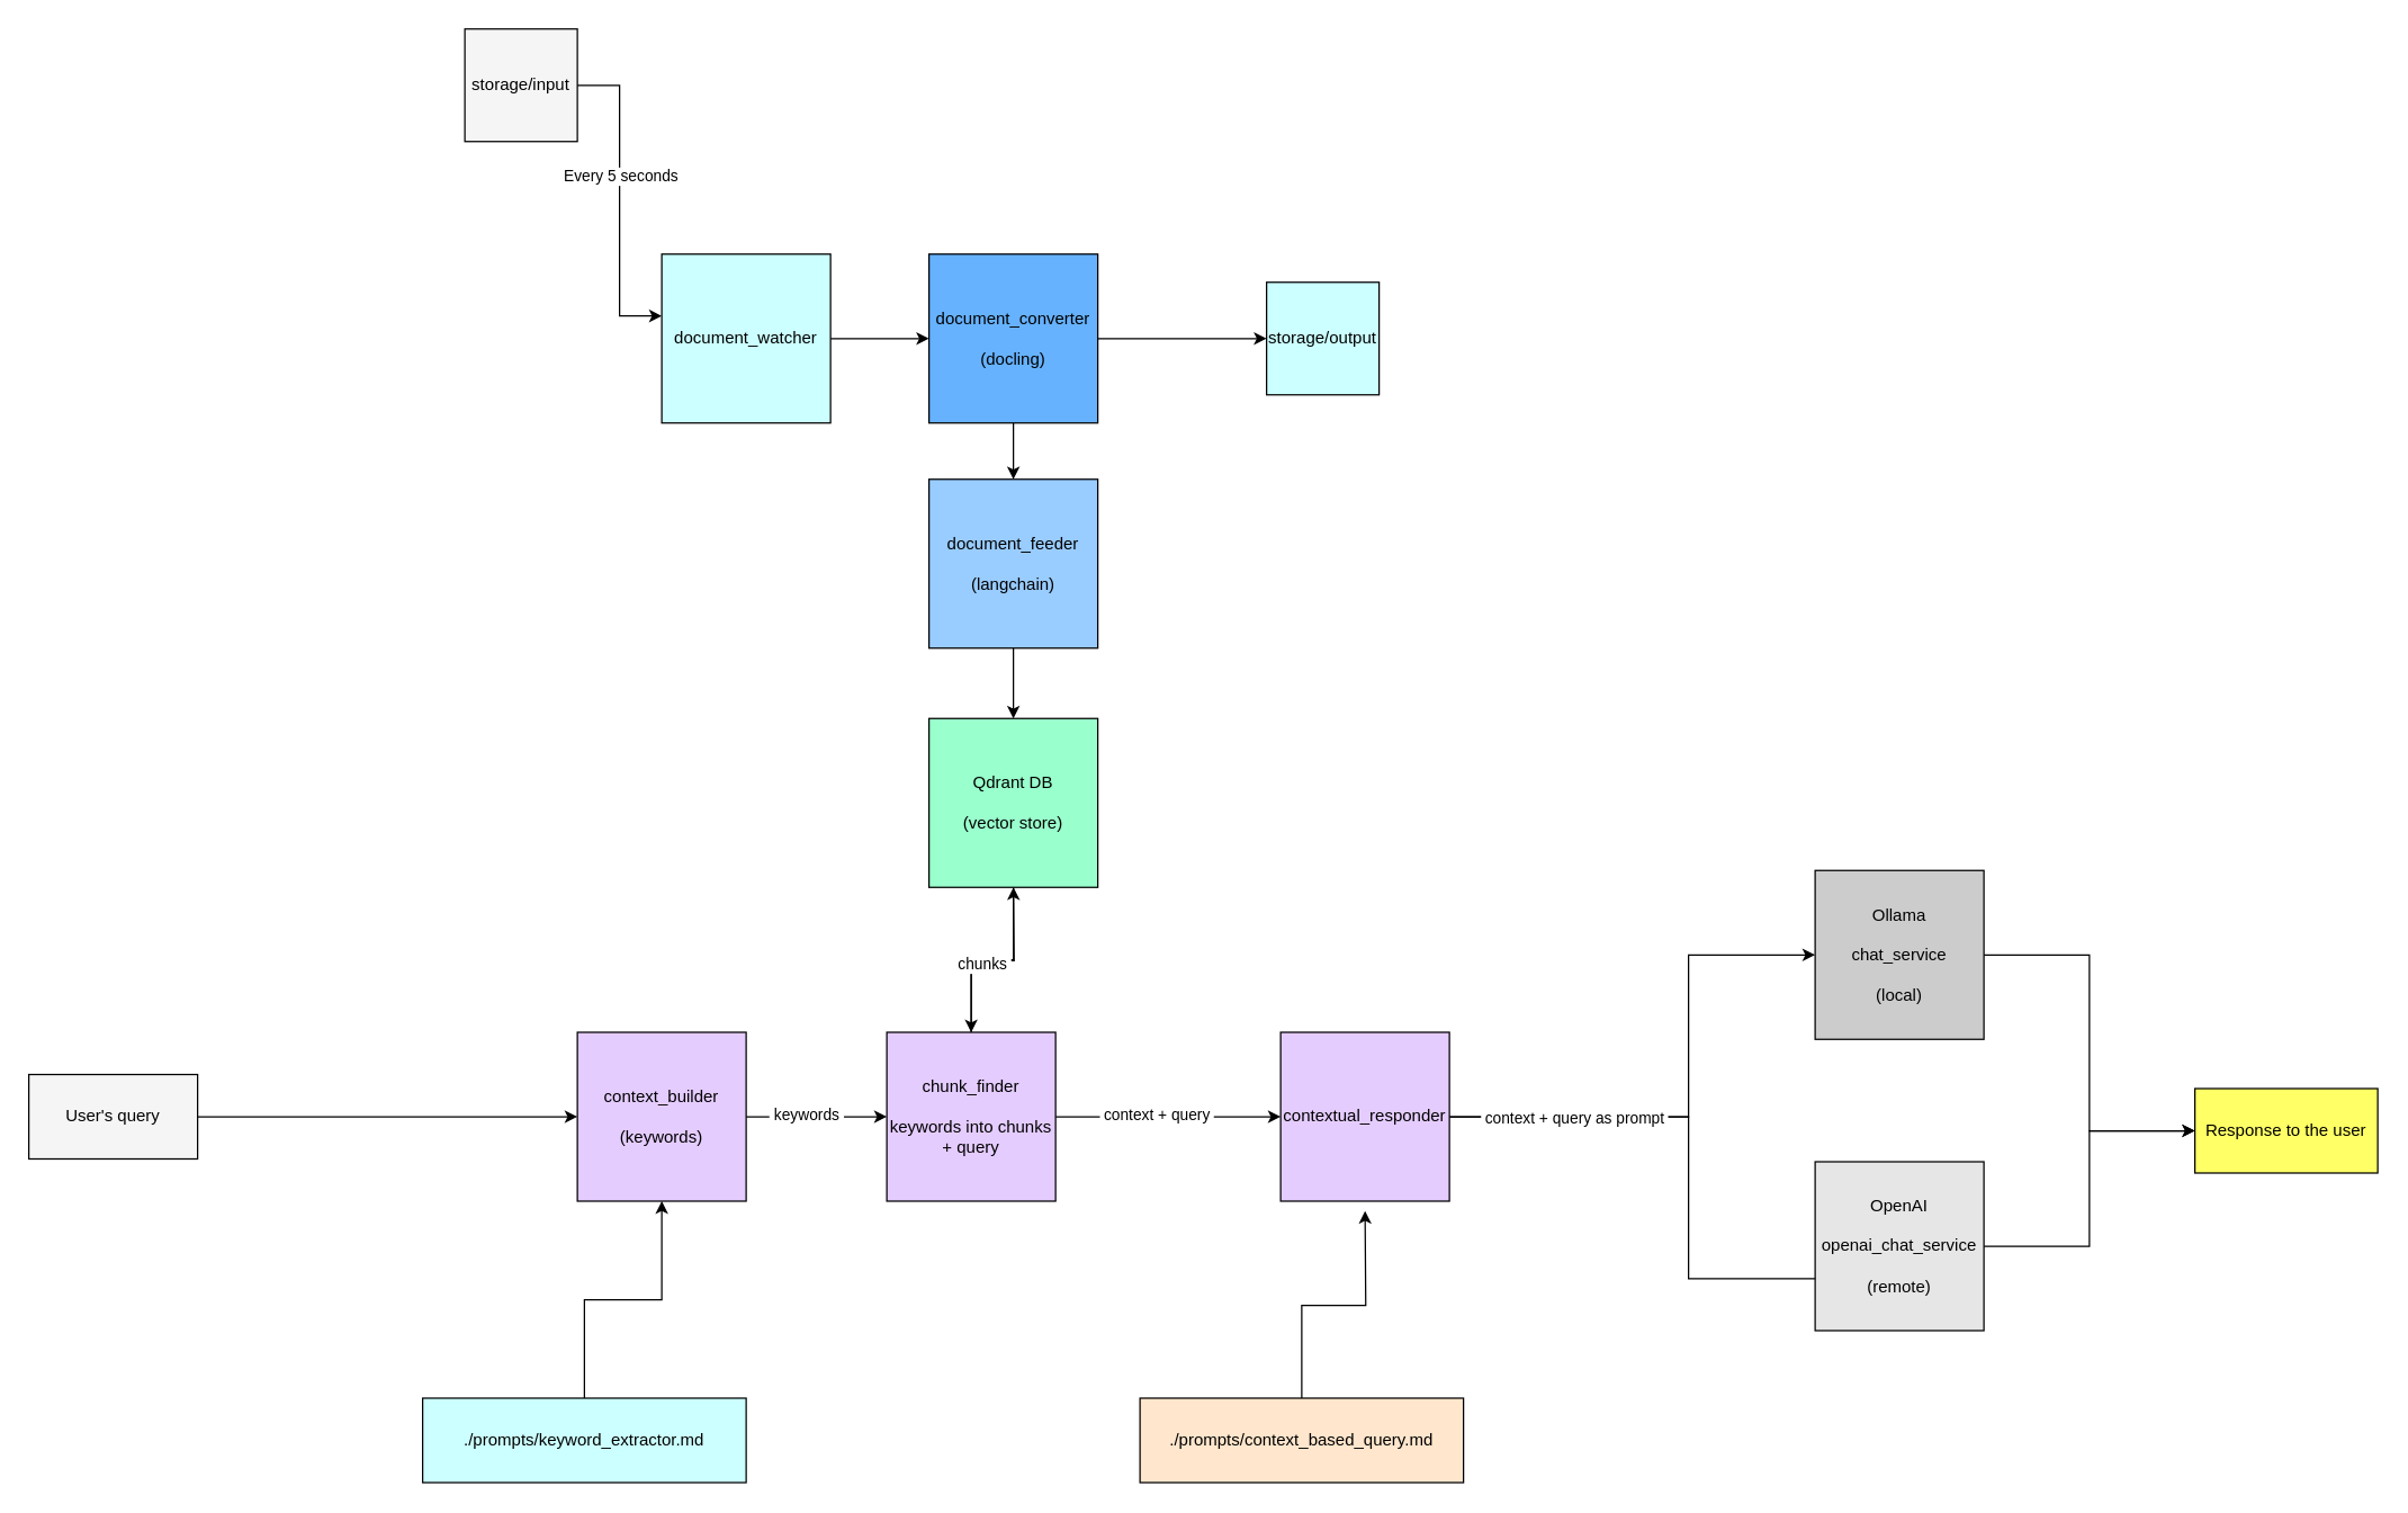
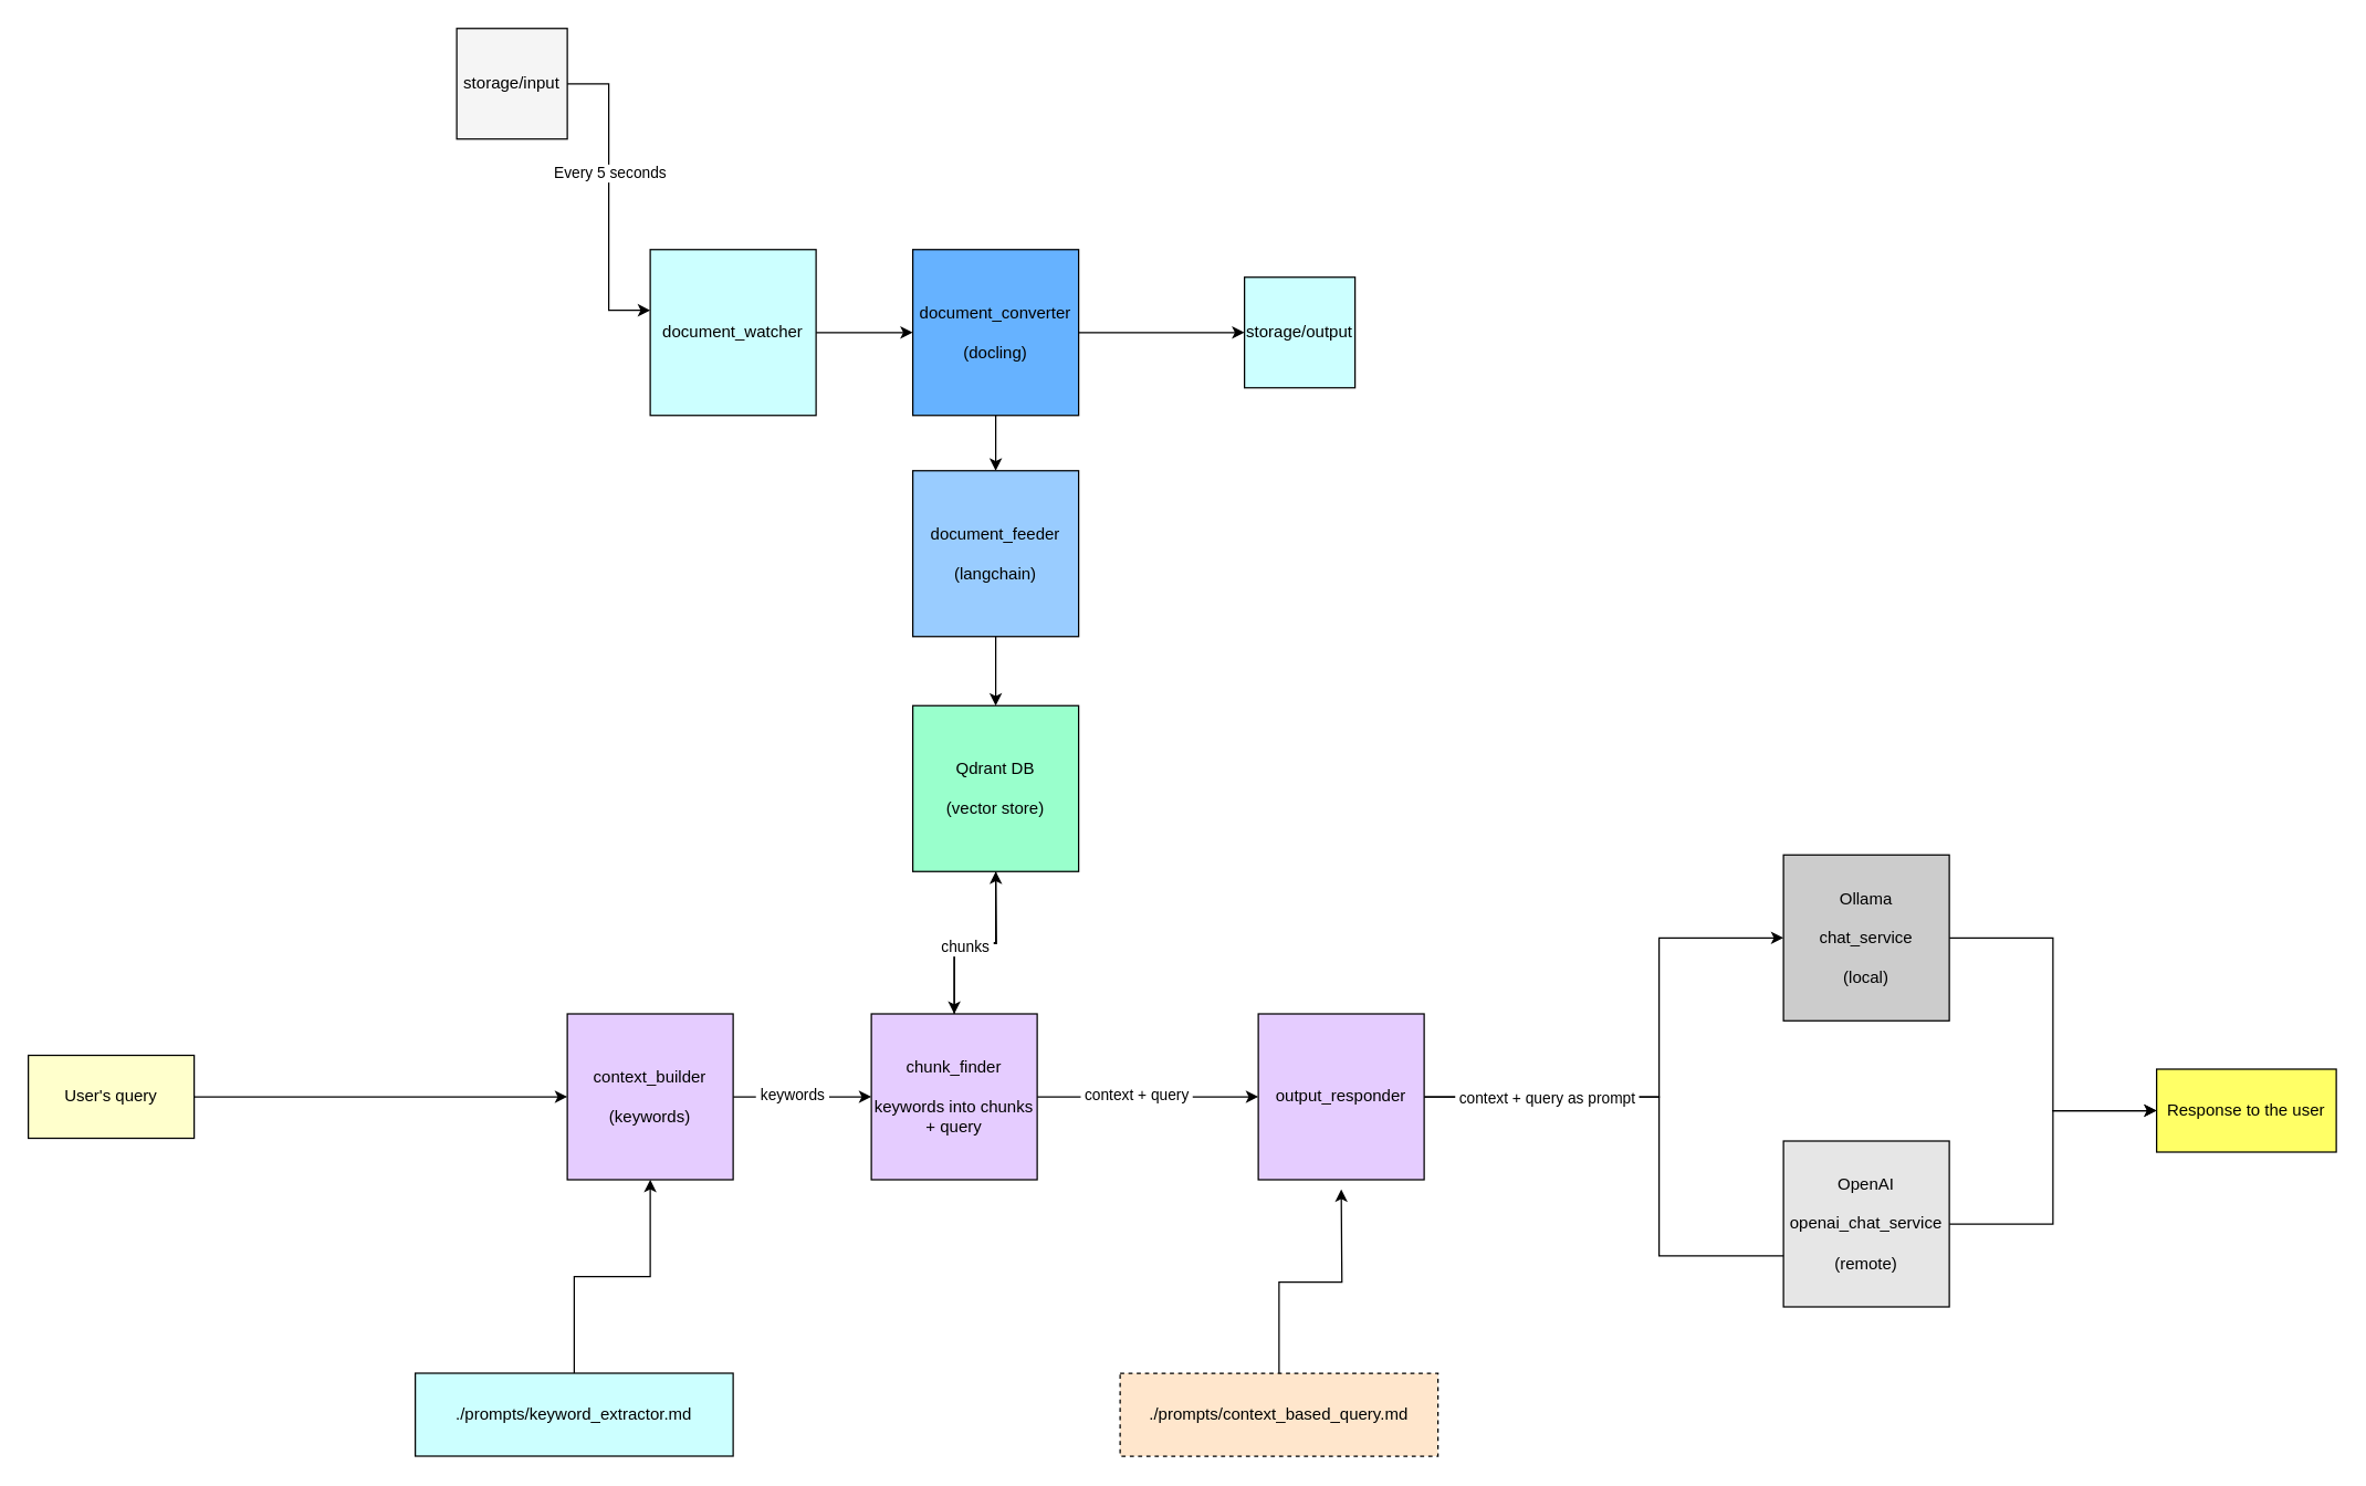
  <mxCell id="0" />
  <mxCell id="1" parent="0" />
  <mxCell id="2" style="edgeStyle=orthogonalEdgeStyle;rounded=0;orthogonalLoop=1;jettySize=auto;html=1;entryX=0.5;entryY=0;entryDx=0;entryDy=0;" edge="1" parent="1" source="3" target="11"><mxGeometry relative="1" as="geometry" /></mxCell>
  <mxCell id="3" value="document_feeder&lt;div&gt;&lt;br&gt;&lt;/div&gt;&lt;div&gt;(langchain)&lt;/div&gt;" style="whiteSpace=wrap;html=1;aspect=fixed;fillColor=#99CCFF;" vertex="1" parent="1"><mxGeometry x="660" y="340" width="120" height="120" as="geometry" /></mxCell>
  <mxCell id="4" style="edgeStyle=orthogonalEdgeStyle;rounded=0;orthogonalLoop=1;jettySize=auto;html=1;fillColor=#CCFFFF;" edge="1" parent="1" source="5" target="14"><mxGeometry relative="1" as="geometry" /></mxCell>
  <mxCell id="5" value="document_watcher" style="whiteSpace=wrap;html=1;aspect=fixed;fillColor=#CCFFFF;" vertex="1" parent="1"><mxGeometry x="470" y="180" width="120" height="120" as="geometry" /></mxCell>
  <mxCell id="6" value="storage/output" style="whiteSpace=wrap;html=1;aspect=fixed;fillColor=#CCFFFF;" vertex="1" parent="1"><mxGeometry x="900" y="200" width="80" height="80" as="geometry" /></mxCell>
  <mxCell id="7" value="storage/input" style="whiteSpace=wrap;html=1;aspect=fixed;fillColor=#f5f5f5;" vertex="1" parent="1"><mxGeometry x="330" width="80" height="80" as="geometry" y="20" /></mxCell>
  <mxCell id="8" style="edgeStyle=orthogonalEdgeStyle;rounded=0;orthogonalLoop=1;jettySize=auto;html=1;entryX=0;entryY=0.366;entryDx=0;entryDy=0;entryPerimeter=0;fillColor=#CCFFFF;" edge="1" parent="1" source="7" target="5"><mxGeometry relative="1" as="geometry" /></mxCell>
  <mxCell id="9" value="&amp;nbsp;Every 5 seconds&amp;nbsp;" style="edgeLabel;html=1;align=center;verticalAlign=middle;resizable=0;points=[];fillColor=#CCFFFF;" vertex="1" connectable="0" parent="8"><mxGeometry x="-0.163" relative="1" as="geometry"><mxPoint as="offset" /></mxGeometry></mxCell>
  <mxCell id="10" style="edgeStyle=orthogonalEdgeStyle;rounded=0;orthogonalLoop=1;jettySize=auto;html=1;entryX=0.5;entryY=0;entryDx=0;entryDy=0;" edge="1" parent="1" source="11" target="37"><mxGeometry relative="1" as="geometry" /></mxCell>
  <mxCell id="11" value="Qdrant DB&lt;div&gt;&lt;br&gt;&lt;div&gt;(vector store)&lt;/div&gt;&lt;/div&gt;" style="whiteSpace=wrap;html=1;aspect=fixed;fillColor=#99FFCC;" vertex="1" parent="1"><mxGeometry x="660" y="510" width="120" height="120" as="geometry" /></mxCell>
  <mxCell id="12" style="edgeStyle=orthogonalEdgeStyle;rounded=0;orthogonalLoop=1;jettySize=auto;html=1;fillColor=#CCFFFF;" edge="1" parent="1" source="14" target="6"><mxGeometry relative="1" as="geometry" /></mxCell>
  <mxCell id="13" style="edgeStyle=orthogonalEdgeStyle;rounded=0;orthogonalLoop=1;jettySize=auto;html=1;entryX=0.5;entryY=0;entryDx=0;entryDy=0;fillColor=#CCFFFF;" edge="1" parent="1" source="14" target="3"><mxGeometry relative="1" as="geometry" /></mxCell>
  <mxCell id="14" value="document_converter&lt;div&gt;&lt;br&gt;&lt;/div&gt;&lt;div&gt;(docling)&lt;/div&gt;" style="whiteSpace=wrap;html=1;aspect=fixed;fillColor=#66B2FF;" vertex="1" parent="1"><mxGeometry x="660" y="180" width="120" height="120" as="geometry" /></mxCell>
  <mxCell id="15" style="edgeStyle=orthogonalEdgeStyle;rounded=0;orthogonalLoop=1;jettySize=auto;html=1;entryX=0;entryY=0.5;entryDx=0;entryDy=0;" edge="1" parent="1" source="17" target="37"><mxGeometry relative="1" as="geometry" /></mxCell>
  <mxCell id="16" value="&amp;nbsp;keywords&amp;nbsp;" style="edgeLabel;html=1;align=center;verticalAlign=middle;resizable=0;points=[];" vertex="1" connectable="0" parent="15"><mxGeometry x="-0.155" y="2" relative="1" as="geometry"><mxPoint as="offset" /></mxGeometry></mxCell>
  <mxCell id="17" value="context_builder&lt;div&gt;&lt;br&gt;&lt;/div&gt;&lt;div&gt;(keywords)&lt;/div&gt;" style="whiteSpace=wrap;html=1;aspect=fixed;fillColor=#E5CCFF;" vertex="1" parent="1"><mxGeometry x="410" y="733" width="120" height="120" as="geometry" /></mxCell>
  <mxCell id="18" style="edgeStyle=orthogonalEdgeStyle;rounded=0;orthogonalLoop=1;jettySize=auto;html=1;entryX=0;entryY=0.5;entryDx=0;entryDy=0;" edge="1" parent="1" source="21" target="23"><mxGeometry relative="1" as="geometry"><Array as="points"><mxPoint x="1200" y="793" /><mxPoint x="1200" y="678" /></Array></mxGeometry></mxCell>
  <mxCell id="19" style="edgeStyle=orthogonalEdgeStyle;rounded=0;orthogonalLoop=1;jettySize=auto;html=1;" edge="1" parent="1" source="21"><mxGeometry relative="1" as="geometry"><mxPoint x="1360" y="908.059" as="targetPoint" /><Array as="points"><mxPoint x="1200" y="793" /><mxPoint x="1200" y="908" /></Array></mxGeometry></mxCell>
  <mxCell id="20" value="&amp;nbsp;context + query as prompt&amp;nbsp;" style="edgeLabel;html=1;align=center;verticalAlign=middle;resizable=0;points=[];" vertex="1" connectable="0" parent="19"><mxGeometry x="-0.795" y="3" relative="1" as="geometry"><mxPoint x="42" y="3" as="offset" /></mxGeometry></mxCell>
- <mxCell id="21" value="contextual_responder" style="whiteSpace=wrap;html=1;aspect=fixed;fillColor=#E5CCFF;" vertex="1" parent="1"><mxGeometry x="910" y="733" width="120" height="120" as="geometry" /></mxCell>
+ <mxCell id="21" value="output_responder" style="whiteSpace=wrap;html=1;aspect=fixed;fillColor=#E5CCFF;" vertex="1" parent="1"><mxGeometry x="910" y="733" width="120" height="120" as="geometry" /></mxCell>
  <mxCell id="22" style="edgeStyle=orthogonalEdgeStyle;rounded=0;orthogonalLoop=1;jettySize=auto;html=1;entryX=0;entryY=0.5;entryDx=0;entryDy=0;" edge="1" parent="1" source="23" target="26"><mxGeometry relative="1" as="geometry" /></mxCell>
  <mxCell id="23" value="Ollama&lt;div&gt;&lt;br&gt;&lt;/div&gt;&lt;div&gt;chat_service&lt;br&gt;&lt;div&gt;&lt;br&gt;&lt;/div&gt;&lt;div&gt;(local)&lt;/div&gt;&lt;/div&gt;" style="whiteSpace=wrap;html=1;aspect=fixed;fillColor=#CCCCCC;" vertex="1" parent="1"><mxGeometry x="1290" y="618" width="120" height="120" as="geometry" /></mxCell>
  <mxCell id="24" style="edgeStyle=orthogonalEdgeStyle;rounded=0;orthogonalLoop=1;jettySize=auto;html=1;entryX=0;entryY=0.5;entryDx=0;entryDy=0;" edge="1" parent="1" source="25" target="26"><mxGeometry relative="1" as="geometry" /></mxCell>
  <mxCell id="25" value="OpenAI&lt;div&gt;&lt;br&gt;&lt;/div&gt;&lt;div&gt;openai_chat_service&lt;br&gt;&lt;div&gt;&lt;br&gt;&lt;/div&gt;&lt;div&gt;(remote)&lt;/div&gt;&lt;/div&gt;" style="whiteSpace=wrap;html=1;aspect=fixed;fillColor=#E6E6E6;" vertex="1" parent="1"><mxGeometry x="1290" y="825" width="120" height="120" as="geometry" /></mxCell>
  <mxCell id="26" value="Response to the user" style="rounded=0;whiteSpace=wrap;html=1;fillColor=#FFFF66;" vertex="1" parent="1"><mxGeometry x="1560" y="773" width="130" height="60" as="geometry" /></mxCell>
  <mxCell id="27" style="edgeStyle=orthogonalEdgeStyle;rounded=0;orthogonalLoop=1;jettySize=auto;html=1;entryX=0;entryY=0.5;entryDx=0;entryDy=0;" edge="1" parent="1" source="28" target="17"><mxGeometry relative="1" as="geometry" /></mxCell>
- <mxCell id="28" value="User's query" style="rounded=0;whiteSpace=wrap;html=1;fillColor=#f5f5f5;" vertex="1" parent="1"><mxGeometry x="20" y="763" width="120" height="60" as="geometry" /></mxCell>
+ <mxCell id="28" value="User's query" style="rounded=0;whiteSpace=wrap;html=1;fillColor=#FFFFCC;" vertex="1" parent="1"><mxGeometry x="20" y="763" width="120" height="60" as="geometry" /></mxCell>
  <mxCell id="29" style="edgeStyle=orthogonalEdgeStyle;rounded=0;orthogonalLoop=1;jettySize=auto;html=1;" edge="1" parent="1" source="30" target="17"><mxGeometry relative="1" as="geometry" /></mxCell>
  <mxCell id="30" value="./prompts/keyword_extractor.md" style="rounded=0;whiteSpace=wrap;html=1;fillColor=#ccffff;" vertex="1" parent="1"><mxGeometry x="300" y="993" width="230" height="60" as="geometry" /></mxCell>
  <mxCell id="31" style="edgeStyle=orthogonalEdgeStyle;rounded=0;orthogonalLoop=1;jettySize=auto;html=1;" edge="1" parent="1" source="32"><mxGeometry relative="1" as="geometry"><mxPoint x="970" y="860" as="targetPoint" /></mxGeometry></mxCell>
- <mxCell id="32" value="./prompts/context_based_query.md" style="rounded=0;whiteSpace=wrap;html=1;fillColor=#FFE6CC;" vertex="1" parent="1"><mxGeometry x="810" y="993" width="230" height="60" as="geometry" /></mxCell>
+ <mxCell id="32" value="./prompts/context_based_query.md" style="rounded=0;whiteSpace=wrap;html=1;fillColor=#FFE6CC;dashed=1;" vertex="1" parent="1"><mxGeometry x="810" y="993" width="230" height="60" as="geometry" /></mxCell>
  <mxCell id="33" style="edgeStyle=orthogonalEdgeStyle;rounded=0;orthogonalLoop=1;jettySize=auto;html=1;" edge="1" parent="1" source="37"><mxGeometry relative="1" as="geometry"><mxPoint x="720" y="630" as="targetPoint" /></mxGeometry></mxCell>
  <mxCell id="34" value="&amp;nbsp;chunks&amp;nbsp;" style="edgeLabel;html=1;align=center;verticalAlign=middle;resizable=0;points=[];" vertex="1" connectable="0" parent="33"><mxGeometry x="-0.137" y="-2" relative="1" as="geometry"><mxPoint as="offset" /></mxGeometry></mxCell>
  <mxCell id="35" style="edgeStyle=orthogonalEdgeStyle;rounded=0;orthogonalLoop=1;jettySize=auto;html=1;entryX=0;entryY=0.5;entryDx=0;entryDy=0;" edge="1" parent="1" source="37" target="21"><mxGeometry relative="1" as="geometry" /></mxCell>
  <mxCell id="36" value="&amp;nbsp;context + query&amp;nbsp;" style="edgeLabel;html=1;align=center;verticalAlign=middle;resizable=0;points=[];" vertex="1" connectable="0" parent="35"><mxGeometry x="-0.109" y="2" relative="1" as="geometry"><mxPoint as="offset" /></mxGeometry></mxCell>
  <mxCell id="37" value="chunk_finder&lt;div&gt;&lt;br&gt;&lt;/div&gt;&lt;div&gt;keywords into chunks&lt;/div&gt;&lt;div&gt;+ query&lt;/div&gt;" style="whiteSpace=wrap;html=1;aspect=fixed;fillColor=#E5CCFF;" vertex="1" parent="1"><mxGeometry x="630" y="733" width="120" height="120" as="geometry" /></mxCell>
